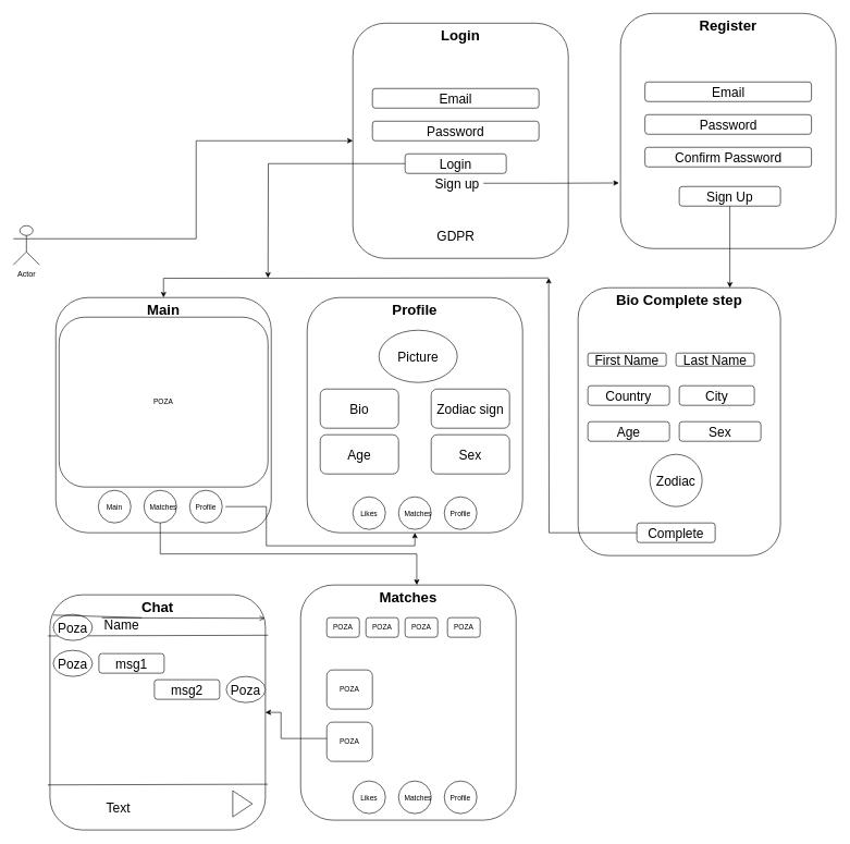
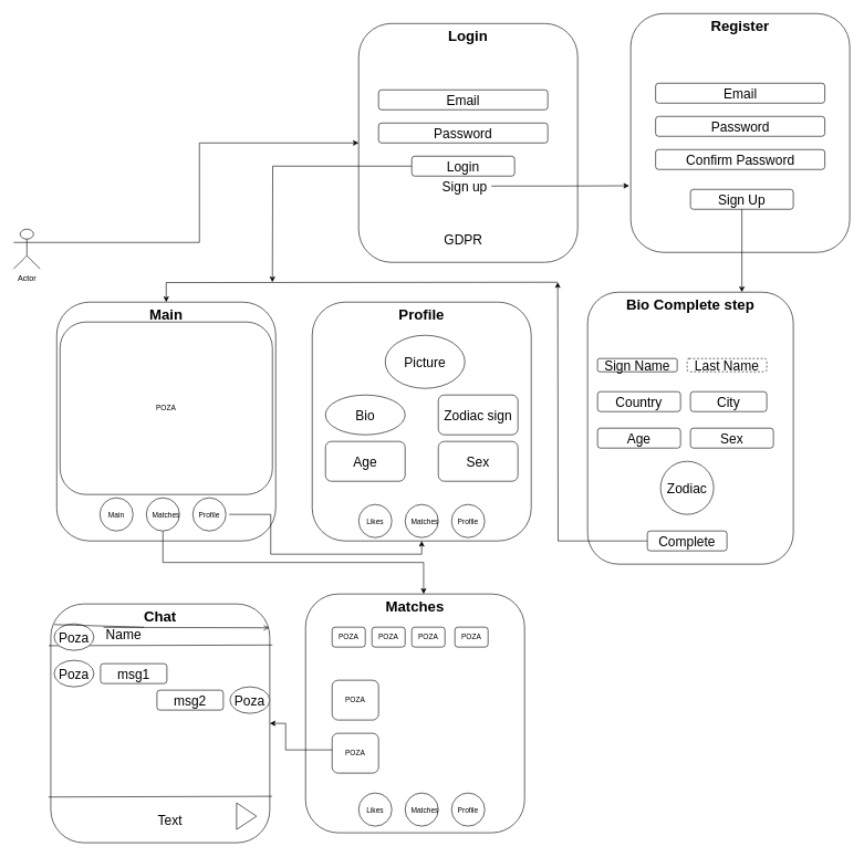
  <mxCell id="0" />
  <mxCell id="1" parent="0" />
  <mxCell id="2" style="edgeStyle=orthogonalEdgeStyle;rounded=0;orthogonalLoop=1;jettySize=auto;html=1;exitX=1;exitY=0.333;exitDx=0;exitDy=0;exitPerimeter=0;fontSize=20;entryX=0;entryY=0.5;entryDx=0;entryDy=0;" edge="1" parent="1" source="3" target="54"><mxGeometry relative="1" as="geometry"><mxPoint x="490" y="365.294" as="targetPoint" /></mxGeometry></mxCell>
  <mxCell id="3" value="Actor" style="shape=umlActor;verticalLabelPosition=bottom;verticalAlign=top;html=1;outlineConnect=0;" vertex="1" parent="1"><mxGeometry x="20" y="345" width="40" height="60" as="geometry" /></mxCell>
  <mxCell id="4" value="" style="edgeStyle=orthogonalEdgeStyle;rounded=0;orthogonalLoop=1;jettySize=auto;html=1;entryX=0.5;entryY=0;entryDx=0;entryDy=0;" edge="1" parent="1" target="5"><mxGeometry relative="1" as="geometry"><mxPoint x="840" y="425" as="sourcePoint" /></mxGeometry></mxCell>
  <mxCell id="5" value="&lt;b&gt;&lt;font style=&quot;font-size: 22px&quot;&gt;Main&lt;/font&gt;&lt;/b&gt;" style="rounded=1;whiteSpace=wrap;html=1;verticalAlign=top;" vertex="1" parent="1"><mxGeometry x="85" y="455" width="330" height="360" as="geometry" /></mxCell>
  <mxCell id="6" value="" style="ellipse;whiteSpace=wrap;html=1;aspect=fixed;fontSize=22;verticalAlign=top;" vertex="1" parent="1"><mxGeometry x="150" y="750" width="50" height="50" as="geometry" /></mxCell>
  <mxCell id="7" style="edgeStyle=orthogonalEdgeStyle;rounded=0;orthogonalLoop=1;jettySize=auto;html=1;exitX=0.5;exitY=1;exitDx=0;exitDy=0;entryX=0.539;entryY=0;entryDx=0;entryDy=0;entryPerimeter=0;fontSize=11;" edge="1" parent="1" source="8" target="16"><mxGeometry relative="1" as="geometry" /></mxCell>
  <mxCell id="8" value="" style="ellipse;whiteSpace=wrap;html=1;aspect=fixed;fontSize=22;verticalAlign=top;" vertex="1" parent="1"><mxGeometry x="220" y="750" width="50" height="50" as="geometry" /></mxCell>
  <mxCell id="9" value="" style="ellipse;whiteSpace=wrap;html=1;aspect=fixed;fontSize=22;verticalAlign=top;" vertex="1" parent="1"><mxGeometry x="290" y="750" width="50" height="50" as="geometry" /></mxCell>
  <mxCell id="10" value="&lt;font style=&quot;font-size: 11px&quot;&gt;Matches&lt;/font&gt;" style="text;html=1;strokeColor=none;fillColor=none;align=center;verticalAlign=middle;whiteSpace=wrap;rounded=0;fontSize=16;" vertex="1" parent="1"><mxGeometry x="220" y="760" width="60" height="30" as="geometry" /></mxCell>
  <mxCell id="11" value="&lt;span style=&quot;font-size: 11px&quot;&gt;Main&lt;/span&gt;" style="text;html=1;strokeColor=none;fillColor=none;align=center;verticalAlign=middle;whiteSpace=wrap;rounded=0;fontSize=16;" vertex="1" parent="1"><mxGeometry x="145" y="760" width="60" height="30" as="geometry" /></mxCell>
  <mxCell id="12" style="edgeStyle=orthogonalEdgeStyle;rounded=0;orthogonalLoop=1;jettySize=auto;html=1;exitX=1;exitY=0.5;exitDx=0;exitDy=0;entryX=0.5;entryY=1;entryDx=0;entryDy=0;fontSize=11;" edge="1" parent="1" source="13" target="15"><mxGeometry relative="1" as="geometry" /></mxCell>
  <mxCell id="13" value="&lt;span style=&quot;font-size: 11px&quot;&gt;Profile&lt;/span&gt;" style="text;html=1;strokeColor=none;fillColor=none;align=center;verticalAlign=middle;whiteSpace=wrap;rounded=0;fontSize=16;" vertex="1" parent="1"><mxGeometry x="285" y="760" width="60" height="30" as="geometry" /></mxCell>
  <mxCell id="14" value="POZA" style="rounded=1;whiteSpace=wrap;html=1;fontSize=11;verticalAlign=middle;" vertex="1" parent="1"><mxGeometry x="90" y="485" width="320" height="260" as="geometry" /></mxCell>
  <mxCell id="15" value="&lt;b&gt;&lt;font style=&quot;font-size: 22px&quot;&gt;Profile&lt;/font&gt;&lt;/b&gt;" style="rounded=1;whiteSpace=wrap;html=1;verticalAlign=top;" vertex="1" parent="1"><mxGeometry x="470" y="455" width="330" height="360" as="geometry" /></mxCell>
  <mxCell id="16" value="&lt;b&gt;&lt;font style=&quot;font-size: 22px&quot;&gt;Matches&lt;/font&gt;&lt;/b&gt;" style="rounded=1;whiteSpace=wrap;html=1;verticalAlign=top;" vertex="1" parent="1"><mxGeometry x="460" y="895" width="330" height="360" as="geometry" /></mxCell>
  <mxCell id="17" value="" style="ellipse;whiteSpace=wrap;html=1;aspect=fixed;fontSize=22;verticalAlign=top;" vertex="1" parent="1"><mxGeometry x="540" y="1195" width="50" height="50" as="geometry" /></mxCell>
  <mxCell id="18" value="" style="ellipse;whiteSpace=wrap;html=1;aspect=fixed;fontSize=22;verticalAlign=top;" vertex="1" parent="1"><mxGeometry x="610" y="1195" width="50" height="50" as="geometry" /></mxCell>
  <mxCell id="19" value="" style="ellipse;whiteSpace=wrap;html=1;aspect=fixed;fontSize=22;verticalAlign=top;" vertex="1" parent="1"><mxGeometry x="680" y="1195" width="50" height="50" as="geometry" /></mxCell>
  <mxCell id="20" value="&lt;font style=&quot;font-size: 11px&quot;&gt;Matches&lt;/font&gt;" style="text;html=1;strokeColor=none;fillColor=none;align=center;verticalAlign=middle;whiteSpace=wrap;rounded=0;fontSize=16;" vertex="1" parent="1"><mxGeometry x="610" y="1205" width="60" height="30" as="geometry" /></mxCell>
  <mxCell id="21" value="&lt;span style=&quot;font-size: 11px&quot;&gt;Likes&lt;/span&gt;" style="text;html=1;strokeColor=none;fillColor=none;align=center;verticalAlign=middle;whiteSpace=wrap;rounded=0;fontSize=16;" vertex="1" parent="1"><mxGeometry x="535" y="1205" width="60" height="30" as="geometry" /></mxCell>
  <mxCell id="22" value="&lt;span style=&quot;font-size: 11px&quot;&gt;Profile&lt;/span&gt;" style="text;html=1;strokeColor=none;fillColor=none;align=center;verticalAlign=middle;whiteSpace=wrap;rounded=0;fontSize=16;" vertex="1" parent="1"><mxGeometry x="675" y="1205" width="60" height="30" as="geometry" /></mxCell>
  <mxCell id="23" value="" style="ellipse;whiteSpace=wrap;html=1;aspect=fixed;fontSize=22;verticalAlign=top;" vertex="1" parent="1"><mxGeometry x="540" y="760" width="50" height="50" as="geometry" /></mxCell>
  <mxCell id="24" value="" style="ellipse;whiteSpace=wrap;html=1;aspect=fixed;fontSize=22;verticalAlign=top;" vertex="1" parent="1"><mxGeometry x="610" y="760" width="50" height="50" as="geometry" /></mxCell>
  <mxCell id="25" value="" style="ellipse;whiteSpace=wrap;html=1;aspect=fixed;fontSize=22;verticalAlign=top;" vertex="1" parent="1"><mxGeometry x="680" y="760" width="50" height="50" as="geometry" /></mxCell>
  <mxCell id="26" value="&lt;font style=&quot;font-size: 11px&quot;&gt;Matches&lt;/font&gt;" style="text;html=1;strokeColor=none;fillColor=none;align=center;verticalAlign=middle;whiteSpace=wrap;rounded=0;fontSize=16;" vertex="1" parent="1"><mxGeometry x="610" y="770" width="60" height="30" as="geometry" /></mxCell>
  <mxCell id="27" value="&lt;span style=&quot;font-size: 11px&quot;&gt;Likes&lt;/span&gt;" style="text;html=1;strokeColor=none;fillColor=none;align=center;verticalAlign=middle;whiteSpace=wrap;rounded=0;fontSize=16;" vertex="1" parent="1"><mxGeometry x="535" y="770" width="60" height="30" as="geometry" /></mxCell>
  <mxCell id="28" value="&lt;span style=&quot;font-size: 11px&quot;&gt;Profile&lt;/span&gt;" style="text;html=1;strokeColor=none;fillColor=none;align=center;verticalAlign=middle;whiteSpace=wrap;rounded=0;fontSize=16;" vertex="1" parent="1"><mxGeometry x="675" y="770" width="60" height="30" as="geometry" /></mxCell>
  <mxCell id="29" value="POZA" style="rounded=1;whiteSpace=wrap;html=1;fontSize=11;verticalAlign=middle;" vertex="1" parent="1"><mxGeometry x="500" y="1025" width="70" height="60" as="geometry" /></mxCell>
  <mxCell id="30" style="edgeStyle=orthogonalEdgeStyle;rounded=0;orthogonalLoop=1;jettySize=auto;html=1;exitX=0.25;exitY=1;exitDx=0;exitDy=0;fontSize=20;entryX=1;entryY=0.5;entryDx=0;entryDy=0;" edge="1" parent="1" source="31" target="41"><mxGeometry relative="1" as="geometry"><mxPoint x="410" y="1325" as="targetPoint" /><Array as="points"><mxPoint x="518" y="1130" /><mxPoint x="430" y="1130" /><mxPoint x="430" y="1090" /></Array></mxGeometry></mxCell>
  <mxCell id="31" value="POZA" style="rounded=1;whiteSpace=wrap;html=1;fontSize=11;verticalAlign=middle;" vertex="1" parent="1"><mxGeometry x="500" y="1105" width="70" height="60" as="geometry" /></mxCell>
  <mxCell id="32" value="POZA" style="rounded=1;whiteSpace=wrap;html=1;fontSize=11;verticalAlign=middle;" vertex="1" parent="1"><mxGeometry x="500" y="945" width="50" height="30" as="geometry" /></mxCell>
  <mxCell id="33" value="POZA" style="rounded=1;whiteSpace=wrap;html=1;fontSize=11;verticalAlign=middle;" vertex="1" parent="1"><mxGeometry x="560" y="945" width="50" height="30" as="geometry" /></mxCell>
  <mxCell id="34" value="POZA" style="rounded=1;whiteSpace=wrap;html=1;fontSize=11;verticalAlign=middle;" vertex="1" parent="1"><mxGeometry x="620" y="945" width="50" height="30" as="geometry" /></mxCell>
  <mxCell id="35" value="POZA" style="rounded=1;whiteSpace=wrap;html=1;fontSize=11;verticalAlign=middle;" vertex="1" parent="1"><mxGeometry x="685" y="945" width="50" height="30" as="geometry" /></mxCell>
  <mxCell id="36" value="Picture" style="ellipse;whiteSpace=wrap;html=1;fontSize=20;fillColor=default;verticalAlign=middle;" vertex="1" parent="1"><mxGeometry x="580" y="505" width="120" height="80" as="geometry" /></mxCell>
- <mxCell id="37" value="Bio" style="rounded=1;whiteSpace=wrap;html=1;fontSize=20;fillColor=default;verticalAlign=middle;" vertex="1" parent="1"><mxGeometry x="490" y="595" width="120" height="60" as="geometry" /></mxCell>
+ <mxCell id="37" value="Bio" style="ellipse;whiteSpace=wrap;html=1;fontSize=20;fillColor=default;verticalAlign=middle;" vertex="1" parent="1"><mxGeometry x="490" y="595" width="120" height="60" as="geometry" /></mxCell>
  <mxCell id="38" value="Zodiac sign" style="rounded=1;whiteSpace=wrap;html=1;fontSize=20;fillColor=default;verticalAlign=middle;" vertex="1" parent="1"><mxGeometry x="660" y="595" width="120" height="60" as="geometry" /></mxCell>
  <mxCell id="39" value="Age" style="rounded=1;whiteSpace=wrap;html=1;fontSize=20;fillColor=default;verticalAlign=middle;" vertex="1" parent="1"><mxGeometry x="490" y="665" width="120" height="60" as="geometry" /></mxCell>
  <mxCell id="40" value="Sex" style="rounded=1;whiteSpace=wrap;html=1;fontSize=20;fillColor=default;verticalAlign=middle;" vertex="1" parent="1"><mxGeometry x="660" y="665" width="120" height="60" as="geometry" /></mxCell>
  <mxCell id="41" value="&lt;b&gt;&lt;font style=&quot;font-size: 22px&quot;&gt;Chat&lt;/font&gt;&lt;/b&gt;" style="rounded=1;whiteSpace=wrap;html=1;verticalAlign=top;" vertex="1" parent="1"><mxGeometry x="76.04" y="910" width="330" height="360" as="geometry" /></mxCell>
  <mxCell id="42" value="" style="endArrow=none;html=1;rounded=0;fontSize=20;entryX=1.012;entryY=0.172;entryDx=0;entryDy=0;entryPerimeter=0;exitX=-0.009;exitY=0.175;exitDx=0;exitDy=0;exitPerimeter=0;" edge="1" parent="1" source="41" target="41"><mxGeometry width="50" height="50" relative="1" as="geometry"><mxPoint x="-43.96" y="980" as="sourcePoint" /><mxPoint x="6.04" y="930" as="targetPoint" /></mxGeometry></mxCell>
  <mxCell id="43" value="Poza" style="ellipse;whiteSpace=wrap;html=1;fontSize=20;fillColor=default;verticalAlign=middle;" vertex="1" parent="1"><mxGeometry x="81.04" y="940" width="60" height="40" as="geometry" /></mxCell>
  <mxCell id="44" value="" style="endArrow=open;html=1;rounded=0;fontSize=20;entryX=0.997;entryY=0.1;entryDx=0;entryDy=0;entryPerimeter=0;exitX=-0.009;exitY=0.175;exitDx=0;exitDy=0;exitPerimeter=0;startArrow=none;" edge="1" parent="1" source="45" target="41"><mxGeometry width="50" height="50" relative="1" as="geometry"><mxPoint x="81.04" y="941.08" as="sourcePoint" /><mxPoint x="417.97" y="940" as="targetPoint" /></mxGeometry></mxCell>
  <mxCell id="45" value="Name" style="text;html=1;strokeColor=none;fillColor=none;align=center;verticalAlign=middle;whiteSpace=wrap;rounded=0;fontSize=20;" vertex="1" parent="1"><mxGeometry x="156.04" y="940" width="60" height="30" as="geometry" /></mxCell>
  <mxCell id="46" value="" style="endArrow=none;html=1;rounded=0;fontSize=20;entryX=1.012;entryY=0.172;entryDx=0;entryDy=0;entryPerimeter=0;exitX=-0.009;exitY=0.175;exitDx=0;exitDy=0;exitPerimeter=0;" edge="1" parent="1" target="45"><mxGeometry width="50" height="50" relative="1" as="geometry"><mxPoint x="81.04" y="941.08" as="sourcePoint" /><mxPoint x="417.97" y="940" as="targetPoint" /></mxGeometry></mxCell>
  <mxCell id="47" value="msg1" style="rounded=1;whiteSpace=wrap;html=1;fontSize=20;fillColor=default;verticalAlign=middle;" vertex="1" parent="1"><mxGeometry x="151.04" y="1000" width="100" height="30" as="geometry" /></mxCell>
  <mxCell id="48" value="Poza" style="ellipse;whiteSpace=wrap;html=1;fontSize=20;fillColor=default;verticalAlign=middle;" vertex="1" parent="1"><mxGeometry x="81.04" y="995" width="60" height="40" as="geometry" /></mxCell>
  <mxCell id="49" value="Poza" style="ellipse;whiteSpace=wrap;html=1;fontSize=20;fillColor=default;verticalAlign=middle;" vertex="1" parent="1"><mxGeometry x="346.04" y="1035" width="60" height="40" as="geometry" /></mxCell>
  <mxCell id="50" value="msg2" style="rounded=1;whiteSpace=wrap;html=1;fontSize=20;fillColor=default;verticalAlign=middle;" vertex="1" parent="1"><mxGeometry x="236.04" y="1040" width="100" height="30" as="geometry" /></mxCell>
  <mxCell id="51" value="" style="endArrow=none;html=1;rounded=0;fontSize=20;entryX=1.012;entryY=0.172;entryDx=0;entryDy=0;entryPerimeter=0;exitX=-0.009;exitY=0.175;exitDx=0;exitDy=0;exitPerimeter=0;" edge="1" parent="1"><mxGeometry width="50" height="50" relative="1" as="geometry"><mxPoint x="72.58" y="1201.08" as="sourcePoint" /><mxPoint x="409.51" y="1200" as="targetPoint" /></mxGeometry></mxCell>
  <mxCell id="52" value="" style="triangle;whiteSpace=wrap;html=1;fontSize=20;fillColor=default;verticalAlign=middle;" vertex="1" parent="1"><mxGeometry x="356.04" y="1210" width="30" height="40" as="geometry" /></mxCell>
- <mxCell id="53" value="Text" style="text;html=1;strokeColor=none;fillColor=none;align=center;verticalAlign=middle;whiteSpace=wrap;rounded=0;fontSize=20;" vertex="1" parent="1"><mxGeometry x="151.04" y="1220" width="60" height="30" as="geometry" /></mxCell>
+ <mxCell id="53" value="Text" style="text;html=1;strokeColor=none;fillColor=none;align=center;verticalAlign=middle;whiteSpace=wrap;rounded=0;fontSize=20;" vertex="1" parent="1"><mxGeometry x="226.04" y="1220" width="60" height="30" as="geometry" /></mxCell>
  <mxCell id="54" value="&lt;b&gt;&lt;font style=&quot;font-size: 22px&quot;&gt;Login&lt;/font&gt;&lt;/b&gt;" style="rounded=1;whiteSpace=wrap;html=1;verticalAlign=top;" vertex="1" parent="1"><mxGeometry x="540" y="35" width="330" height="360" as="geometry" /></mxCell>
  <mxCell id="55" value="Email" style="rounded=1;whiteSpace=wrap;html=1;fontSize=20;fillColor=default;verticalAlign=middle;" vertex="1" parent="1"><mxGeometry x="570" y="135" width="255" height="30" as="geometry" /></mxCell>
  <mxCell id="56" value="Password" style="rounded=1;whiteSpace=wrap;html=1;fontSize=20;fillColor=default;verticalAlign=middle;" vertex="1" parent="1"><mxGeometry x="570" y="185" width="255" height="30" as="geometry" /></mxCell>
  <mxCell id="57" style="edgeStyle=orthogonalEdgeStyle;rounded=0;orthogonalLoop=1;jettySize=auto;html=1;exitX=0;exitY=0.5;exitDx=0;exitDy=0;fontSize=20;" edge="1" parent="1" source="58"><mxGeometry relative="1" as="geometry"><mxPoint x="410" y="425" as="targetPoint" /></mxGeometry></mxCell>
  <mxCell id="58" value="Login" style="rounded=1;whiteSpace=wrap;html=1;fontSize=20;fillColor=default;verticalAlign=middle;" vertex="1" parent="1"><mxGeometry x="620" y="235" width="155" height="30" as="geometry" /></mxCell>
  <mxCell id="59" value="GDPR" style="text;html=1;strokeColor=none;fillColor=none;align=center;verticalAlign=middle;whiteSpace=wrap;rounded=0;fontSize=20;" vertex="1" parent="1"><mxGeometry x="667.5" y="345" width="60" height="30" as="geometry" /></mxCell>
  <mxCell id="60" value="&lt;b&gt;&lt;font style=&quot;font-size: 22px&quot;&gt;Bio Complete step&lt;/font&gt;&lt;/b&gt;" style="rounded=1;whiteSpace=wrap;html=1;verticalAlign=top;" vertex="1" parent="1"><mxGeometry x="885" y="440" width="310" height="410" as="geometry" /></mxCell>
- <mxCell id="61" value="First Name" style="rounded=1;whiteSpace=wrap;html=1;fontSize=20;fillColor=default;verticalAlign=middle;" vertex="1" parent="1"><mxGeometry x="900" y="540" width="120" height="20" as="geometry" /></mxCell>
- <mxCell id="62" value="Last Name" style="rounded=1;whiteSpace=wrap;html=1;fontSize=20;fillColor=default;verticalAlign=middle;" vertex="1" parent="1"><mxGeometry x="1035" y="540" width="120" height="20" as="geometry" /></mxCell>
+ <mxCell id="61" value="Sign Name" style="rounded=1;whiteSpace=wrap;html=1;fontSize=20;fillColor=default;verticalAlign=middle;" vertex="1" parent="1"><mxGeometry x="900" y="540" width="120" height="20" as="geometry" /></mxCell>
+ <mxCell id="62" value="Last Name" style="rounded=1;whiteSpace=wrap;html=1;fontSize=20;fillColor=default;verticalAlign=middle;dashed=1;" vertex="1" parent="1"><mxGeometry x="1035" y="540" width="120" height="20" as="geometry" /></mxCell>
  <mxCell id="63" value="Country" style="rounded=1;whiteSpace=wrap;html=1;fontSize=20;fillColor=default;verticalAlign=middle;" vertex="1" parent="1"><mxGeometry x="900" y="590" width="125" height="30" as="geometry" /></mxCell>
  <mxCell id="64" value="City" style="rounded=1;whiteSpace=wrap;html=1;fontSize=20;fillColor=default;verticalAlign=middle;" vertex="1" parent="1"><mxGeometry x="1040" y="590" width="115" height="30" as="geometry" /></mxCell>
  <mxCell id="65" style="edgeStyle=orthogonalEdgeStyle;rounded=0;orthogonalLoop=1;jettySize=auto;html=1;exitX=1;exitY=0.5;exitDx=0;exitDy=0;entryX=-0.007;entryY=0.721;entryDx=0;entryDy=0;entryPerimeter=0;fontSize=20;" edge="1" parent="1" source="66" target="67"><mxGeometry relative="1" as="geometry" /></mxCell>
  <mxCell id="66" value="Sign up" style="text;html=1;strokeColor=none;fillColor=none;align=center;verticalAlign=middle;whiteSpace=wrap;rounded=0;fontSize=20;" vertex="1" parent="1"><mxGeometry x="660" y="265" width="80" height="30" as="geometry" /></mxCell>
  <mxCell id="67" value="&lt;span style=&quot;font-size: 22px&quot;&gt;&lt;b&gt;Register&lt;/b&gt;&lt;/span&gt;" style="rounded=1;whiteSpace=wrap;html=1;verticalAlign=top;" vertex="1" parent="1"><mxGeometry x="950" y="20" width="330" height="360" as="geometry" /></mxCell>
  <mxCell id="68" value="Email" style="rounded=1;whiteSpace=wrap;html=1;fontSize=20;fillColor=default;verticalAlign=middle;" vertex="1" parent="1"><mxGeometry x="987.5" y="125" width="255" height="30" as="geometry" /></mxCell>
  <mxCell id="69" value="Password" style="rounded=1;whiteSpace=wrap;html=1;fontSize=20;fillColor=default;verticalAlign=middle;" vertex="1" parent="1"><mxGeometry x="987.5" y="175" width="255" height="30" as="geometry" /></mxCell>
  <mxCell id="70" value="Confirm Password" style="rounded=1;whiteSpace=wrap;html=1;fontSize=20;fillColor=default;verticalAlign=middle;" vertex="1" parent="1"><mxGeometry x="987.5" y="225" width="255" height="30" as="geometry" /></mxCell>
  <mxCell id="71" value="Sign Up" style="rounded=1;whiteSpace=wrap;html=1;fontSize=20;fillColor=default;verticalAlign=middle;" vertex="1" parent="1"><mxGeometry x="1040" y="285" width="155" height="30" as="geometry" /></mxCell>
  <mxCell id="72" value="Age" style="rounded=1;whiteSpace=wrap;html=1;fontSize=20;fillColor=default;verticalAlign=middle;" vertex="1" parent="1"><mxGeometry x="900" y="645" width="125" height="30" as="geometry" /></mxCell>
  <mxCell id="73" value="Sex" style="rounded=1;whiteSpace=wrap;html=1;fontSize=20;fillColor=default;verticalAlign=middle;" vertex="1" parent="1"><mxGeometry x="1040" y="645" width="125" height="30" as="geometry" /></mxCell>
  <mxCell id="74" value="Zodiac" style="ellipse;whiteSpace=wrap;html=1;aspect=fixed;fontSize=20;fillColor=default;verticalAlign=middle;" vertex="1" parent="1"><mxGeometry x="995" y="695" width="80" height="80" as="geometry" /></mxCell>
  <mxCell id="75" style="edgeStyle=orthogonalEdgeStyle;rounded=0;orthogonalLoop=1;jettySize=auto;html=1;exitX=0;exitY=0.5;exitDx=0;exitDy=0;fontSize=20;" edge="1" parent="1" source="76"><mxGeometry relative="1" as="geometry"><mxPoint x="840" y="425" as="targetPoint" /></mxGeometry></mxCell>
  <mxCell id="76" value="Complete" style="rounded=1;whiteSpace=wrap;html=1;fontSize=20;fillColor=default;verticalAlign=middle;" vertex="1" parent="1"><mxGeometry x="975" y="800" width="120" height="30" as="geometry" /></mxCell>
  <mxCell id="77" value="" style="endArrow=classic;html=1;rounded=0;exitX=0.5;exitY=1;exitDx=0;exitDy=0;entryX=0.75;entryY=0;entryDx=0;entryDy=0;" edge="1" parent="1" source="71" target="60"><mxGeometry width="50" height="50" relative="1" as="geometry"><mxPoint x="980" y="680" as="sourcePoint" /><mxPoint x="1030" y="630" as="targetPoint" /></mxGeometry></mxCell>
